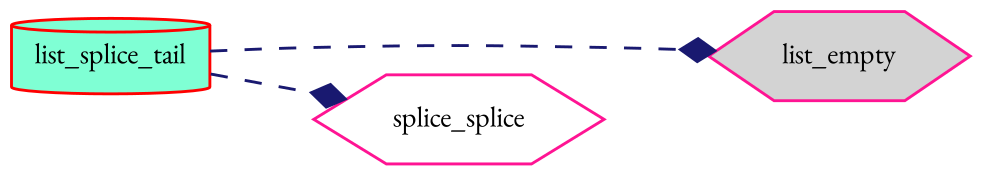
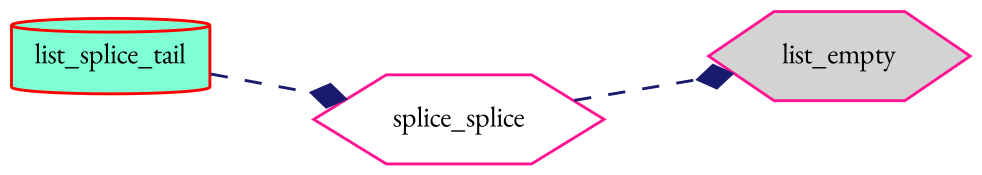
  digraph {
    fontname="EB Garamond"
    rankdir=LR
    node [color=deeppink fontname="EB Garamond" fontsize=10 shape=hexagon style=filled]
    edge [arrowhead=diamond color=midnightblue fontname="EB Garamond" fontsize=10 labelfontname=Helvetica labelfontsize=10 style=dashed]
    n1 [color=red fillcolor=aquamarine fontcolor=black height=0.2 label=list_splice_tail shape=cylinder width=0.4]
    n2 [fillcolor=lightgrey height=0.2 label=list_empty width=0.4]
    n3 [fillcolor=white height=0.2 label=splice_splice width=0.4]
-   n1 -> n2
+   n3 -> n2
    n1 -> n3
  }
